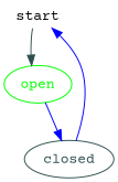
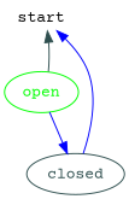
  digraph {
    fontname="Courier Prime"
    node [fontname="Courier Prime"]
    edge [color=blue fontname="Courier Prime"]
    start [fixedsize=false height=0 shape=none width=0]
    open [color=green fontcolor=green]
    closed [color=darkslategrey fontcolor=darkslategrey]
-   start -> open [color=darkslategrey]
+   open -> start [color=darkslategrey]
    open -> closed
    closed -> start
  }
